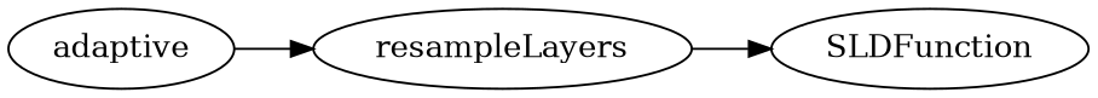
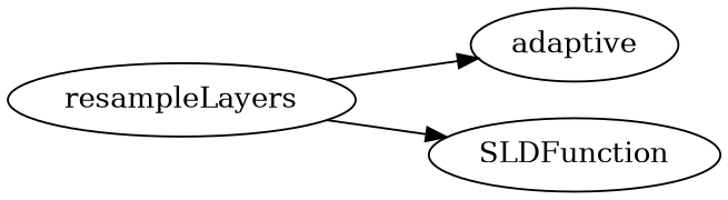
  digraph {
    rankdir=LR
    resampleLayers
    adaptive
    SLDFunction
-   adaptive -> resampleLayers
+   resampleLayers -> adaptive
    resampleLayers -> SLDFunction
  }
